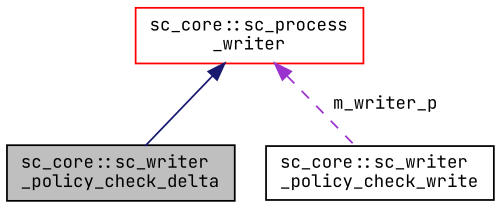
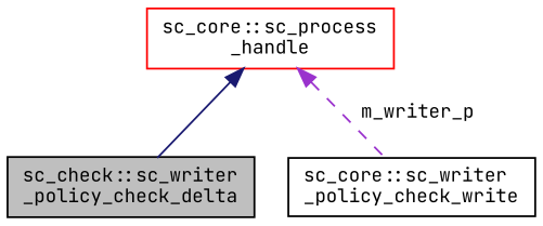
  digraph {
    fontname="JetBrains Mono"
    node [color=black fillcolor=white fontname="JetBrains Mono" fontsize=10 shape=record style=filled]
    edge [dir=back fontname="JetBrains Mono" fontsize=10 labelfontname=FreeSans labelfontsize=10]
-   n1 [fillcolor=grey75 fontcolor=black height=0.2 label="sc_core::sc_writer\l_policy_check_delta" width=0.4]
+   n1 [fillcolor=grey75 fontcolor=black height=0.2 label="sc_check::sc_writer\l_policy_check_delta" width=0.4]
    n2 [height=0.2 label="sc_core::sc_writer\l_policy_check_write" width=0.4]
-   n3 [color=red height=0.2 label="sc_core::sc_process\l_writer" width=0.4]
+   n3 [color=red height=0.2 label="sc_core::sc_process\l_handle" width=0.4]
    n3 -> n1 [color=midnightblue style=solid]
    n3 -> n2 [color=darkorchid3 label=" m_writer_p" style=dashed]
  }
